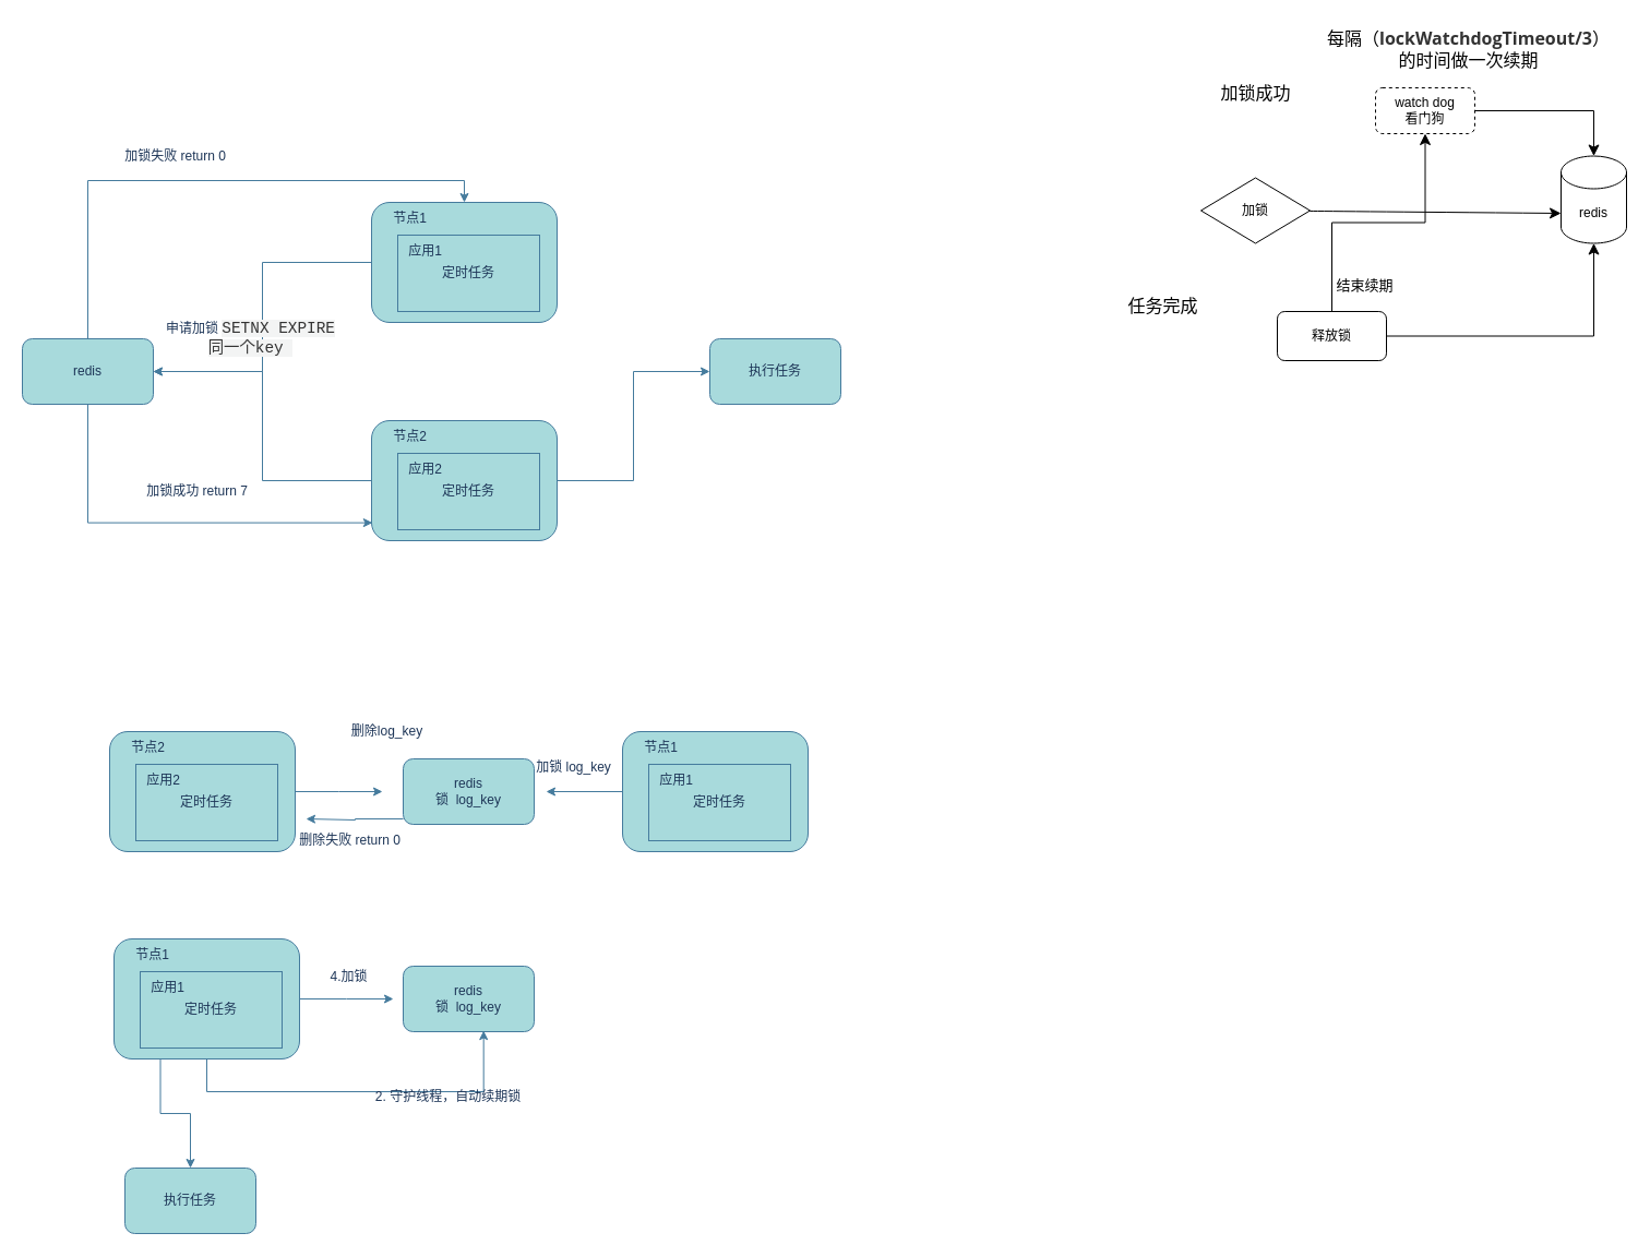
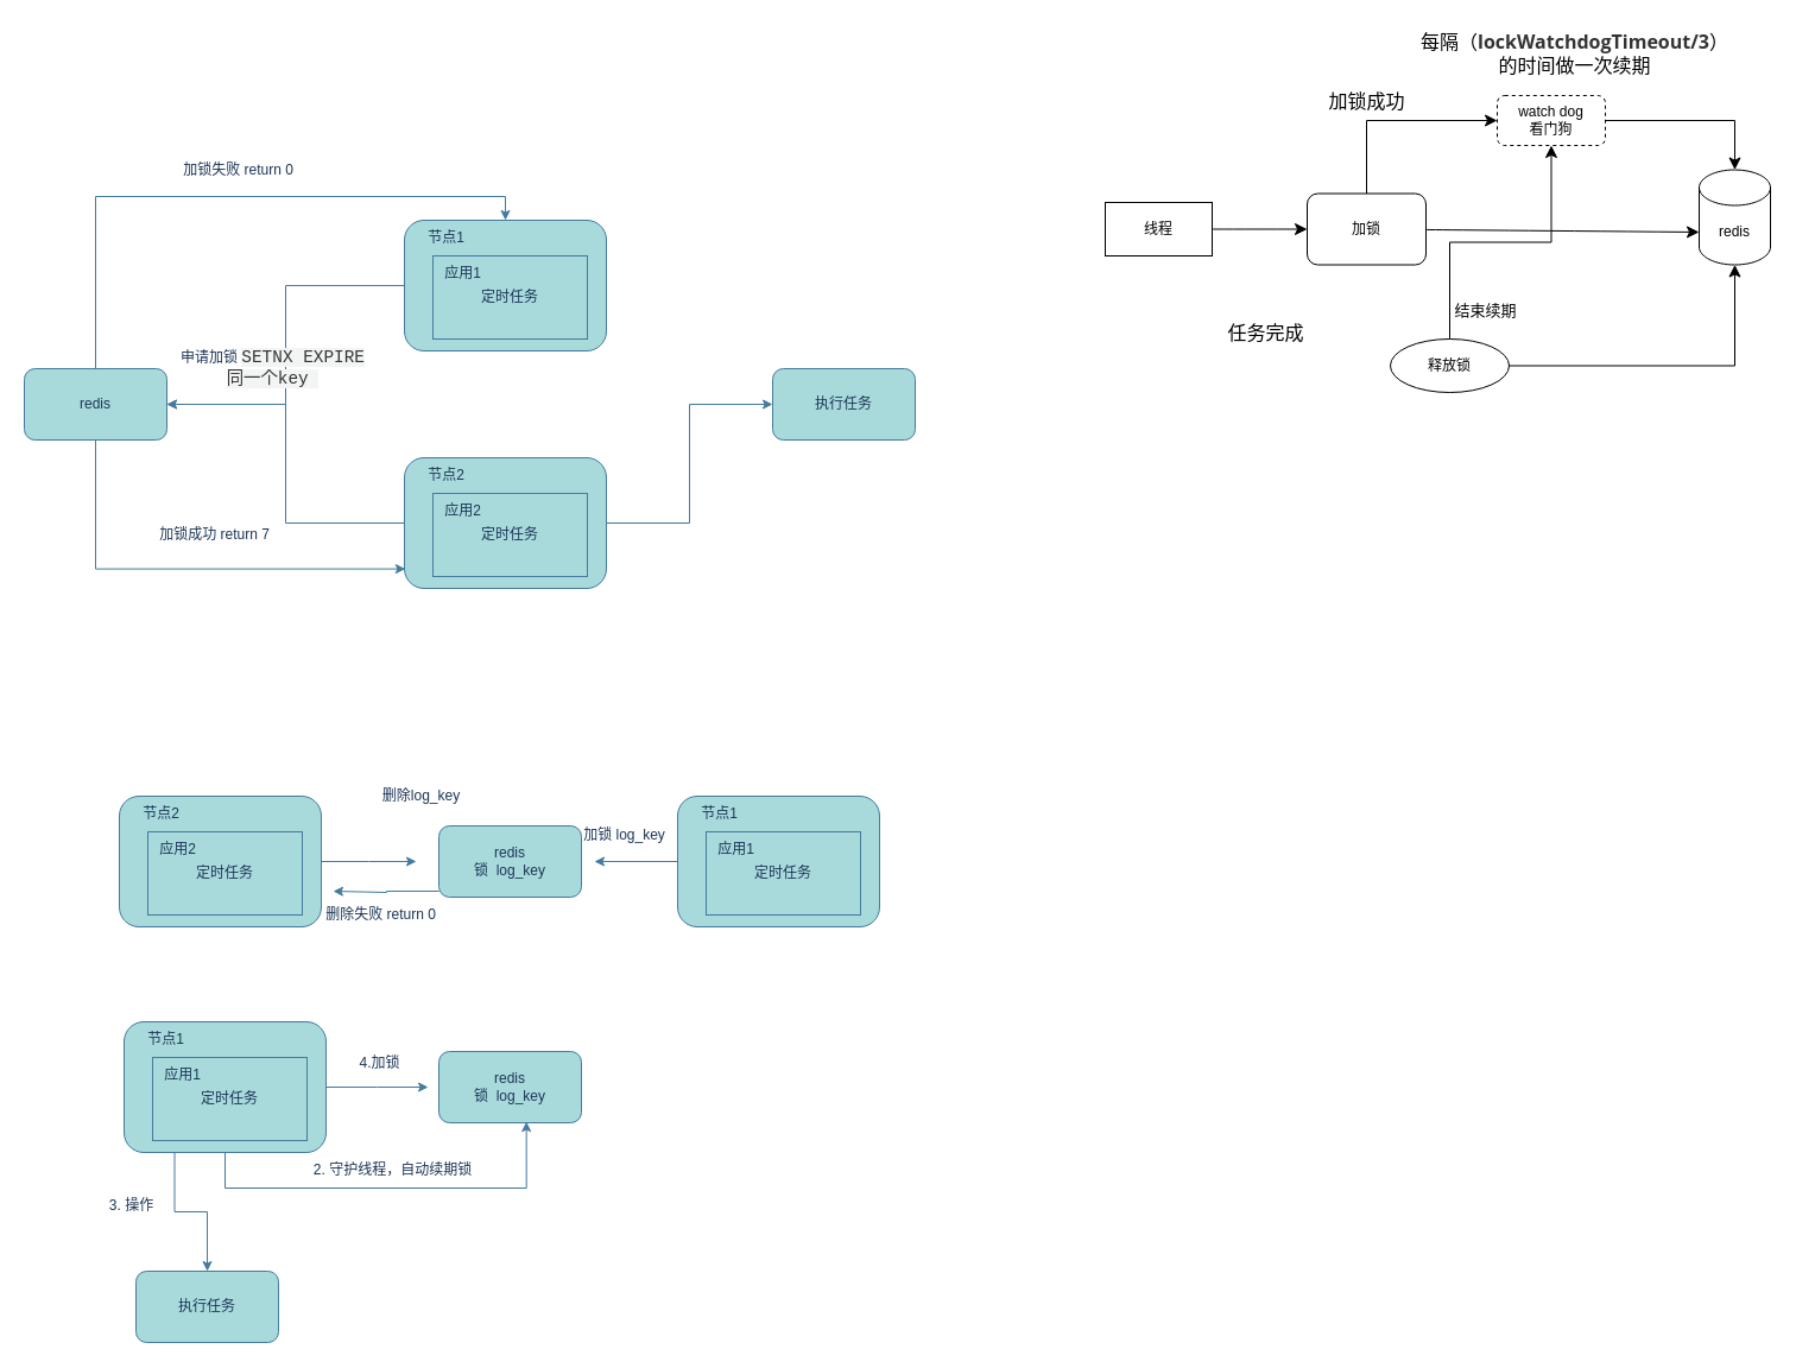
  <mxCell id="0" />
  <mxCell id="1" parent="0" />
  <mxCell id="2" style="edgeStyle=orthogonalEdgeStyle;rounded=0;orthogonalLoop=1;jettySize=auto;html=1;entryX=1;entryY=0.5;entryDx=0;entryDy=0;labelBackgroundColor=none;fontColor=default;strokeColor=#457B9D;" parent="1" source="3" target="14" edge="1"><mxGeometry relative="1" as="geometry" /></mxCell>
  <mxCell id="3" value="" style="rounded=1;whiteSpace=wrap;html=1;labelBackgroundColor=none;fillColor=#A8DADC;strokeColor=#457B9D;fontColor=#1D3557;" parent="1" vertex="1"><mxGeometry x="340" y="185" width="170" height="110" as="geometry" /></mxCell>
  <mxCell id="4" value="节点1" style="text;html=1;align=center;verticalAlign=middle;resizable=0;points=[];autosize=1;strokeColor=none;fillColor=none;labelBackgroundColor=none;fontColor=#1D3557;" parent="1" vertex="1"><mxGeometry x="350" y="185" width="50" height="30" as="geometry" /></mxCell>
  <mxCell id="5" value="定时任务" style="rounded=0;whiteSpace=wrap;html=1;labelBackgroundColor=none;fillColor=#A8DADC;strokeColor=#457B9D;fontColor=#1D3557;" parent="1" vertex="1"><mxGeometry x="364" y="215" width="130" height="70" as="geometry" /></mxCell>
  <mxCell id="6" value="应用1" style="text;html=1;align=center;verticalAlign=middle;resizable=0;points=[];autosize=1;strokeColor=none;fillColor=none;labelBackgroundColor=none;fontColor=#1D3557;" parent="1" vertex="1"><mxGeometry x="364" y="215" width="50" height="30" as="geometry" /></mxCell>
  <mxCell id="7" style="edgeStyle=orthogonalEdgeStyle;rounded=0;orthogonalLoop=1;jettySize=auto;html=1;entryX=1;entryY=0.5;entryDx=0;entryDy=0;labelBackgroundColor=none;fontColor=default;strokeColor=#457B9D;" parent="1" source="9" target="14" edge="1"><mxGeometry relative="1" as="geometry" /></mxCell>
  <mxCell id="8" style="edgeStyle=orthogonalEdgeStyle;rounded=0;orthogonalLoop=1;jettySize=auto;html=1;entryX=0;entryY=0.5;entryDx=0;entryDy=0;labelBackgroundColor=none;fontColor=default;strokeColor=#457B9D;" parent="1" source="9" target="16" edge="1"><mxGeometry relative="1" as="geometry" /></mxCell>
  <mxCell id="9" value="" style="rounded=1;whiteSpace=wrap;html=1;labelBackgroundColor=none;fillColor=#A8DADC;strokeColor=#457B9D;fontColor=#1D3557;" parent="1" vertex="1"><mxGeometry x="340" y="385" width="170" height="110" as="geometry" /></mxCell>
  <mxCell id="10" value="节点2" style="text;html=1;align=center;verticalAlign=middle;resizable=0;points=[];autosize=1;strokeColor=none;fillColor=none;labelBackgroundColor=none;fontColor=#1D3557;" parent="1" vertex="1"><mxGeometry x="350" y="385" width="50" height="30" as="geometry" /></mxCell>
  <mxCell id="11" value="定时任务" style="rounded=0;whiteSpace=wrap;html=1;labelBackgroundColor=none;fillColor=#A8DADC;strokeColor=#457B9D;fontColor=#1D3557;" parent="1" vertex="1"><mxGeometry x="364" y="415" width="130" height="70" as="geometry" /></mxCell>
  <mxCell id="12" value="应用2" style="text;html=1;align=center;verticalAlign=middle;resizable=0;points=[];autosize=1;strokeColor=none;fillColor=none;labelBackgroundColor=none;fontColor=#1D3557;" parent="1" vertex="1"><mxGeometry x="364" y="415" width="50" height="30" as="geometry" /></mxCell>
  <mxCell id="13" style="edgeStyle=orthogonalEdgeStyle;rounded=0;orthogonalLoop=1;jettySize=auto;html=1;entryX=0.5;entryY=0;entryDx=0;entryDy=0;labelBackgroundColor=none;fontColor=default;strokeColor=#457B9D;" parent="1" source="14" target="3" edge="1"><mxGeometry relative="1" as="geometry"><Array as="points"><mxPoint x="80" y="165" /><mxPoint x="425" y="165" /></Array></mxGeometry></mxCell>
  <mxCell id="14" value="redis" style="rounded=1;whiteSpace=wrap;html=1;labelBackgroundColor=none;fillColor=#A8DADC;strokeColor=#457B9D;fontColor=#1D3557;" parent="1" vertex="1"><mxGeometry x="20" y="310" width="120" height="60" as="geometry" /></mxCell>
  <mxCell id="15" value="加锁成功 return 7" style="text;html=1;align=center;verticalAlign=middle;resizable=0;points=[];autosize=1;strokeColor=none;fillColor=none;labelBackgroundColor=none;fontColor=#1D3557;" parent="1" vertex="1"><mxGeometry x="120" y="435" width="120" height="30" as="geometry" /></mxCell>
  <mxCell id="16" value="执行任务" style="rounded=1;whiteSpace=wrap;html=1;labelBackgroundColor=none;fillColor=#A8DADC;strokeColor=#457B9D;fontColor=#1D3557;" parent="1" vertex="1"><mxGeometry x="650" y="310" width="120" height="60" as="geometry" /></mxCell>
  <mxCell id="17" value="申请加锁&amp;nbsp;&lt;span style=&quot;color: rgb(51, 51, 51); font-family: &amp;quot;Lucida Console&amp;quot;, Consolas, Courier, monospace; font-size: 14.4px; orphans: 4; text-align: left; text-wrap: wrap; background-color: rgb(243, 244, 244);&quot;&gt;SETNX&amp;nbsp;&lt;/span&gt;&lt;span style=&quot;color: rgb(51, 51, 51); font-family: &amp;quot;Lucida Console&amp;quot;, Consolas, Courier, monospace; font-size: 14.4px; orphans: 4; text-align: left; text-wrap: wrap; background-color: rgb(243, 244, 244);&quot;&gt;EXPIRE 同一个key&lt;/span&gt;&lt;span style=&quot;color: rgb(51, 51, 51); font-family: &amp;quot;Lucida Console&amp;quot;, Consolas, Courier, monospace; font-size: 14.4px; orphans: 4; text-align: left; text-wrap: wrap; background-color: rgb(243, 244, 244);&quot;&gt;&amp;nbsp;&lt;/span&gt;" style="text;html=1;align=center;verticalAlign=middle;resizable=0;points=[];autosize=1;strokeColor=none;fillColor=none;labelBackgroundColor=none;fontColor=#1D3557;" parent="1" vertex="1"><mxGeometry x="94" y="295" width="270" height="30" as="geometry" /></mxCell>
  <mxCell id="18" style="edgeStyle=orthogonalEdgeStyle;rounded=0;orthogonalLoop=1;jettySize=auto;html=1;entryX=0.005;entryY=0.851;entryDx=0;entryDy=0;entryPerimeter=0;labelBackgroundColor=none;fontColor=default;strokeColor=#457B9D;" parent="1" source="14" target="9" edge="1"><mxGeometry relative="1" as="geometry"><Array as="points"><mxPoint x="80" y="479" /></Array></mxGeometry></mxCell>
- <mxCell id="19" value="加锁失败 return 0" style="text;html=1;align=center;verticalAlign=middle;resizable=0;points=[];autosize=1;strokeColor=none;fillColor=none;labelBackgroundColor=none;fontColor=#1D3557;" parent="1" vertex="1"><mxGeometry x="100" y="128" width="120" height="30" as="geometry" /></mxCell>
+ <mxCell id="19" value="加锁失败 return 0" style="text;html=1;align=center;verticalAlign=middle;resizable=0;points=[];autosize=1;strokeColor=none;fillColor=none;labelBackgroundColor=none;fontColor=#1D3557;" parent="1" vertex="1"><mxGeometry x="140" y="128" width="120" height="30" as="geometry" /></mxCell>
  <mxCell id="20" style="edgeStyle=orthogonalEdgeStyle;rounded=0;orthogonalLoop=1;jettySize=auto;html=1;labelBackgroundColor=none;fontColor=default;strokeColor=#457B9D;" parent="1" source="21" edge="1"><mxGeometry relative="1" as="geometry"><mxPoint x="350" y="725" as="targetPoint" /></mxGeometry></mxCell>
  <mxCell id="21" value="" style="rounded=1;whiteSpace=wrap;html=1;labelBackgroundColor=none;fillColor=#A8DADC;strokeColor=#457B9D;fontColor=#1D3557;" parent="1" vertex="1"><mxGeometry x="100" y="670" width="170" height="110" as="geometry" /></mxCell>
  <mxCell id="22" value="节点2" style="text;html=1;align=center;verticalAlign=middle;resizable=0;points=[];autosize=1;strokeColor=none;fillColor=none;labelBackgroundColor=none;fontColor=#1D3557;" parent="1" vertex="1"><mxGeometry x="110" y="670" width="50" height="30" as="geometry" /></mxCell>
  <mxCell id="23" value="定时任务" style="rounded=0;whiteSpace=wrap;html=1;labelBackgroundColor=none;fillColor=#A8DADC;strokeColor=#457B9D;fontColor=#1D3557;" parent="1" vertex="1"><mxGeometry x="124" y="700" width="130" height="70" as="geometry" /></mxCell>
  <mxCell id="24" value="应用2" style="text;html=1;align=center;verticalAlign=middle;resizable=0;points=[];autosize=1;strokeColor=none;fillColor=none;labelBackgroundColor=none;fontColor=#1D3557;" parent="1" vertex="1"><mxGeometry x="124" y="700" width="50" height="30" as="geometry" /></mxCell>
  <mxCell id="25" style="edgeStyle=orthogonalEdgeStyle;rounded=0;orthogonalLoop=1;jettySize=auto;html=1;labelBackgroundColor=none;fontColor=default;strokeColor=#457B9D;" parent="1" source="26" edge="1"><mxGeometry relative="1" as="geometry"><mxPoint x="280" y="750" as="targetPoint" /><Array as="points"><mxPoint x="325" y="750" /><mxPoint x="325" y="751" /></Array></mxGeometry></mxCell>
  <mxCell id="26" value="redis&lt;br&gt;锁&amp;nbsp;&lt;span style=&quot;text-wrap: nowrap;&quot;&gt;&amp;nbsp;log_key&lt;/span&gt;" style="rounded=1;whiteSpace=wrap;html=1;labelBackgroundColor=none;fillColor=#A8DADC;strokeColor=#457B9D;fontColor=#1D3557;" parent="1" vertex="1"><mxGeometry x="369" y="695" width="120" height="60" as="geometry" /></mxCell>
  <mxCell id="27" style="edgeStyle=orthogonalEdgeStyle;rounded=0;orthogonalLoop=1;jettySize=auto;html=1;labelBackgroundColor=none;fontColor=default;strokeColor=#457B9D;" parent="1" source="28" edge="1"><mxGeometry relative="1" as="geometry"><mxPoint x="500" y="725" as="targetPoint" /></mxGeometry></mxCell>
  <mxCell id="28" value="" style="rounded=1;whiteSpace=wrap;html=1;labelBackgroundColor=none;fillColor=#A8DADC;strokeColor=#457B9D;fontColor=#1D3557;" parent="1" vertex="1"><mxGeometry x="570" y="670" width="170" height="110" as="geometry" /></mxCell>
  <mxCell id="29" value="节点1" style="text;html=1;align=center;verticalAlign=middle;resizable=0;points=[];autosize=1;strokeColor=none;fillColor=none;labelBackgroundColor=none;fontColor=#1D3557;" parent="1" vertex="1"><mxGeometry x="580" y="670" width="50" height="30" as="geometry" /></mxCell>
  <mxCell id="30" value="定时任务" style="rounded=0;whiteSpace=wrap;html=1;labelBackgroundColor=none;fillColor=#A8DADC;strokeColor=#457B9D;fontColor=#1D3557;" parent="1" vertex="1"><mxGeometry x="594" y="700" width="130" height="70" as="geometry" /></mxCell>
  <mxCell id="31" value="应用1" style="text;html=1;align=center;verticalAlign=middle;resizable=0;points=[];autosize=1;strokeColor=none;fillColor=none;labelBackgroundColor=none;fontColor=#1D3557;" parent="1" vertex="1"><mxGeometry x="594" y="700" width="50" height="30" as="geometry" /></mxCell>
  <mxCell id="32" value="加锁 log_key" style="text;html=1;align=center;verticalAlign=middle;resizable=0;points=[];autosize=1;strokeColor=none;fillColor=none;labelBackgroundColor=none;fontColor=#1D3557;" parent="1" vertex="1"><mxGeometry x="480" y="688" width="90" height="30" as="geometry" /></mxCell>
  <mxCell id="33" value="删除log_key" style="text;html=1;align=center;verticalAlign=middle;resizable=0;points=[];autosize=1;strokeColor=none;fillColor=none;labelBackgroundColor=none;fontColor=#1D3557;" parent="1" vertex="1"><mxGeometry x="309" y="655" width="90" height="30" as="geometry" /></mxCell>
  <mxCell id="34" value="删除失败 return 0" style="text;html=1;align=center;verticalAlign=middle;resizable=0;points=[];autosize=1;strokeColor=none;fillColor=none;labelBackgroundColor=none;fontColor=#1D3557;" parent="1" vertex="1"><mxGeometry x="260" y="755" width="120" height="30" as="geometry" /></mxCell>
  <mxCell id="35" style="edgeStyle=orthogonalEdgeStyle;rounded=0;orthogonalLoop=1;jettySize=auto;html=1;labelBackgroundColor=none;fontColor=default;strokeColor=#457B9D;" parent="1" source="37" edge="1"><mxGeometry relative="1" as="geometry"><mxPoint x="360" y="915" as="targetPoint" /></mxGeometry></mxCell>
  <mxCell id="36" style="edgeStyle=orthogonalEdgeStyle;rounded=0;orthogonalLoop=1;jettySize=auto;html=1;exitX=0.25;exitY=1;exitDx=0;exitDy=0;entryX=0.5;entryY=0;entryDx=0;entryDy=0;labelBackgroundColor=none;fontColor=default;strokeColor=#457B9D;" parent="1" source="37" target="45" edge="1"><mxGeometry relative="1" as="geometry" /></mxCell>
  <mxCell id="37" value="" style="rounded=1;whiteSpace=wrap;html=1;labelBackgroundColor=none;fillColor=#A8DADC;strokeColor=#457B9D;fontColor=#1D3557;" parent="1" vertex="1"><mxGeometry x="104" y="860" width="170" height="110" as="geometry" /></mxCell>
  <mxCell id="38" value="节点1" style="text;html=1;align=center;verticalAlign=middle;resizable=0;points=[];autosize=1;strokeColor=none;fillColor=none;labelBackgroundColor=none;fontColor=#1D3557;" parent="1" vertex="1"><mxGeometry x="114" y="860" width="50" height="30" as="geometry" /></mxCell>
  <mxCell id="39" value="定时任务" style="rounded=0;whiteSpace=wrap;html=1;labelBackgroundColor=none;fillColor=#A8DADC;strokeColor=#457B9D;fontColor=#1D3557;" parent="1" vertex="1"><mxGeometry x="128" y="890" width="130" height="70" as="geometry" /></mxCell>
  <mxCell id="40" value="应用1" style="text;html=1;align=center;verticalAlign=middle;resizable=0;points=[];autosize=1;strokeColor=none;fillColor=none;labelBackgroundColor=none;fontColor=#1D3557;" parent="1" vertex="1"><mxGeometry x="128" y="890" width="50" height="30" as="geometry" /></mxCell>
  <mxCell id="41" value="redis&lt;br&gt;锁&amp;nbsp;&lt;span style=&quot;text-wrap: nowrap;&quot;&gt;&amp;nbsp;log_key&lt;/span&gt;" style="rounded=1;whiteSpace=wrap;html=1;labelBackgroundColor=none;fillColor=#A8DADC;strokeColor=#457B9D;fontColor=#1D3557;" parent="1" vertex="1"><mxGeometry x="369" y="885" width="120" height="60" as="geometry" /></mxCell>
  <mxCell id="42" style="edgeStyle=orthogonalEdgeStyle;rounded=0;orthogonalLoop=1;jettySize=auto;html=1;entryX=0.614;entryY=0.985;entryDx=0;entryDy=0;entryPerimeter=0;labelBackgroundColor=none;fontColor=default;strokeColor=#457B9D;" parent="1" source="37" target="41" edge="1"><mxGeometry relative="1" as="geometry"><Array as="points"><mxPoint x="189" y="1000" /><mxPoint x="443" y="1000" /></Array></mxGeometry></mxCell>
- <mxCell id="43" value="2. 守护线程，自动续期锁" style="text;html=1;align=center;verticalAlign=middle;resizable=0;points=[];autosize=1;strokeColor=none;fillColor=none;labelBackgroundColor=none;fontColor=#1D3557;" parent="1" vertex="1"><mxGeometry x="330" y="990" width="160" height="30" as="geometry" /></mxCell>
+ <mxCell id="43" value="2. 守护线程，自动续期锁" style="text;html=1;align=center;verticalAlign=middle;resizable=0;points=[];autosize=1;strokeColor=none;fillColor=none;labelBackgroundColor=none;fontColor=#1D3557;" parent="1" vertex="1"><mxGeometry x="250" y="970" width="160" height="30" as="geometry" /></mxCell>
  <mxCell id="44" value="4.加锁" style="text;html=1;align=center;verticalAlign=middle;resizable=0;points=[];autosize=1;strokeColor=none;fillColor=none;labelBackgroundColor=none;fontColor=#1D3557;" parent="1" vertex="1"><mxGeometry x="289" y="880" width="60" height="30" as="geometry" /></mxCell>
  <mxCell id="45" value="执行任务" style="rounded=1;whiteSpace=wrap;html=1;labelBackgroundColor=none;fillColor=#A8DADC;strokeColor=#457B9D;fontColor=#1D3557;" parent="1" vertex="1"><mxGeometry x="114" y="1070" width="120" height="60" as="geometry" /></mxCell>
+ <mxCell id="46" value="3. 操作" style="text;html=1;align=center;verticalAlign=middle;resizable=0;points=[];autosize=1;strokeColor=none;fillColor=none;labelBackgroundColor=none;fontColor=#1D3557;" parent="1" vertex="1"><mxGeometry x="80" y="1000" width="60" height="30" as="geometry" /></mxCell>
+ <mxCell id="47" style="edgeStyle=none;curved=1;rounded=0;orthogonalLoop=1;jettySize=auto;html=1;entryX=0;entryY=0.5;entryDx=0;entryDy=0;fontSize=12;startSize=8;endSize=8;labelBackgroundColor=none;fontColor=default;" edge="1" parent="1" source="48" target="51"><mxGeometry relative="1" as="geometry" /></mxCell>
+ <mxCell id="48" value="线程" style="rounded=0;whiteSpace=wrap;html=1;labelBackgroundColor=none;" vertex="1" parent="1"><mxGeometry x="930" y="170" width="90" height="45" as="geometry" /></mxCell>
  <mxCell id="49" style="edgeStyle=none;curved=1;rounded=0;orthogonalLoop=1;jettySize=auto;html=1;fontSize=12;startSize=8;endSize=8;labelBackgroundColor=none;fontColor=default;entryX=0;entryY=0;entryDx=0;entryDy=52.5;entryPerimeter=0;" edge="1" parent="1" source="51" target="52"><mxGeometry relative="1" as="geometry"><mxPoint x="1350" y="190" as="targetPoint" /></mxGeometry></mxCell>
- <mxCell id="51" value="加锁" style="rhombus;whiteSpace=wrap;html=1;labelBackgroundColor=none;" vertex="1" parent="1"><mxGeometry x="1100" y="162.5" width="100" height="60" as="geometry" /></mxCell>
+ <mxCell id="50" style="edgeStyle=orthogonalEdgeStyle;rounded=0;orthogonalLoop=1;jettySize=auto;html=1;entryX=0;entryY=0.5;entryDx=0;entryDy=0;fontSize=12;fontColor=#1D3557;startSize=8;endSize=8;" edge="1" parent="1" source="51" target="53"><mxGeometry relative="1" as="geometry"><Array as="points"><mxPoint x="1150" y="101" /></Array></mxGeometry></mxCell>
+ <mxCell id="51" value="加锁" style="whiteSpace=wrap;html=1;labelBackgroundColor=none;rounded=1;" vertex="1" parent="1"><mxGeometry x="1100" y="162.5" width="100" height="60" as="geometry" /></mxCell>
  <mxCell id="52" value="redis" style="shape=cylinder3;whiteSpace=wrap;html=1;boundedLbl=1;backgroundOutline=1;size=15;labelBackgroundColor=none;" vertex="1" parent="1"><mxGeometry x="1430" y="142.5" width="60" height="80" as="geometry" /></mxCell>
  <mxCell id="53" value="watch dog&lt;div&gt;看门狗&lt;/div&gt;" style="rounded=1;whiteSpace=wrap;html=1;labelBackgroundColor=none;dashed=1;" vertex="1" parent="1"><mxGeometry x="1260" y="80" width="91" height="42" as="geometry" /></mxCell>
  <mxCell id="54" value="加锁成功" style="text;html=1;align=center;verticalAlign=middle;resizable=0;points=[];autosize=1;fontSize=16;" vertex="1" parent="1"><mxGeometry x="1105" y="70" width="90" height="30" as="geometry" /></mxCell>
  <mxCell id="55" style="edgeStyle=orthogonalEdgeStyle;rounded=0;orthogonalLoop=1;jettySize=auto;html=1;entryX=0.5;entryY=0;entryDx=0;entryDy=0;entryPerimeter=0;fontSize=12;fontColor=#1D3557;startSize=8;endSize=8;" edge="1" parent="1" source="53" target="52"><mxGeometry relative="1" as="geometry" /></mxCell>
- <mxCell id="56" value="每隔（&lt;strong style=&quot;box-sizing: border-box; color: rgb(51, 51, 51); font-family: &amp;quot;Open Sans&amp;quot;, &amp;quot;Clear Sans&amp;quot;, &amp;quot;Helvetica Neue&amp;quot;, Helvetica, Arial, &amp;quot;Segoe UI Emoji&amp;quot;, sans-serif; orphans: 4; text-align: start; text-wrap: wrap; background-color: rgb(255, 255, 255);&quot;&gt;&lt;span style=&quot;box-sizing: border-box; white-space-collapse: preserve;&quot; class=&quot;md-plain&quot;&gt;lockWatchdogTimeout/3&lt;/span&gt;&lt;/strong&gt;）&lt;div&gt;的时间做一次续期&lt;/div&gt;" style="text;html=1;align=center;verticalAlign=middle;resizable=0;points=[];autosize=1;fontSize=16;" vertex="1" parent="1"><mxGeometry x="1210" y="20" width="270" height="50" as="geometry" /></mxCell>
+ <mxCell id="56" value="每隔（&lt;strong style=&quot;box-sizing: border-box; color: rgb(51, 51, 51); font-family: &amp;quot;Open Sans&amp;quot;, &amp;quot;Clear Sans&amp;quot;, &amp;quot;Helvetica Neue&amp;quot;, Helvetica, Arial, &amp;quot;Segoe UI Emoji&amp;quot;, sans-serif; orphans: 4; text-align: start; text-wrap: wrap; background-color: rgb(255, 255, 255);&quot;&gt;&lt;span style=&quot;box-sizing: border-box; white-space-collapse: preserve;&quot; class=&quot;md-plain&quot;&gt;lockWatchdogTimeout/3&lt;/span&gt;&lt;/strong&gt;）&lt;div&gt;的时间做一次续期&lt;/div&gt;" style="text;html=1;align=center;verticalAlign=middle;resizable=0;points=[];autosize=1;fontSize=16;" vertex="1" parent="1"><mxGeometry x="1190" y="20" width="270" height="50" as="geometry" /></mxCell>
  <mxCell id="57" style="edgeStyle=orthogonalEdgeStyle;rounded=0;orthogonalLoop=1;jettySize=auto;html=1;entryX=0.5;entryY=1;entryDx=0;entryDy=0;fontSize=12;startSize=8;endSize=8;dashed=0;" edge="1" parent="1" source="58" target="53"><mxGeometry relative="1" as="geometry" /></mxCell>
- <mxCell id="58" value="释放锁" style="rounded=1;whiteSpace=wrap;html=1;" vertex="1" parent="1"><mxGeometry x="1170" y="285" width="100" height="45" as="geometry" /></mxCell>
+ <mxCell id="58" value="释放锁" style="ellipse;whiteSpace=wrap;html=1;" vertex="1" parent="1"><mxGeometry x="1170" y="285" width="100" height="45" as="geometry" /></mxCell>
  <mxCell id="59" style="edgeStyle=orthogonalEdgeStyle;rounded=0;orthogonalLoop=1;jettySize=auto;html=1;entryX=0.5;entryY=1;entryDx=0;entryDy=0;entryPerimeter=0;fontSize=12;startSize=8;endSize=8;" edge="1" parent="1" source="58" target="52"><mxGeometry relative="1" as="geometry" /></mxCell>
  <mxCell id="60" value="任务完成" style="text;html=1;align=center;verticalAlign=middle;resizable=0;points=[];autosize=1;fontSize=16;" vertex="1" parent="1"><mxGeometry x="1020" y="265" width="90" height="30" as="geometry" /></mxCell>
  <mxCell id="61" value="&lt;font style=&quot;font-size: 13px;&quot;&gt;结束续期&lt;/font&gt;" style="text;html=1;align=center;verticalAlign=middle;resizable=0;points=[];autosize=1;strokeColor=none;fillColor=none;fontSize=16;" vertex="1" parent="1"><mxGeometry x="1210" y="245" width="80" height="30" as="geometry" /></mxCell>
